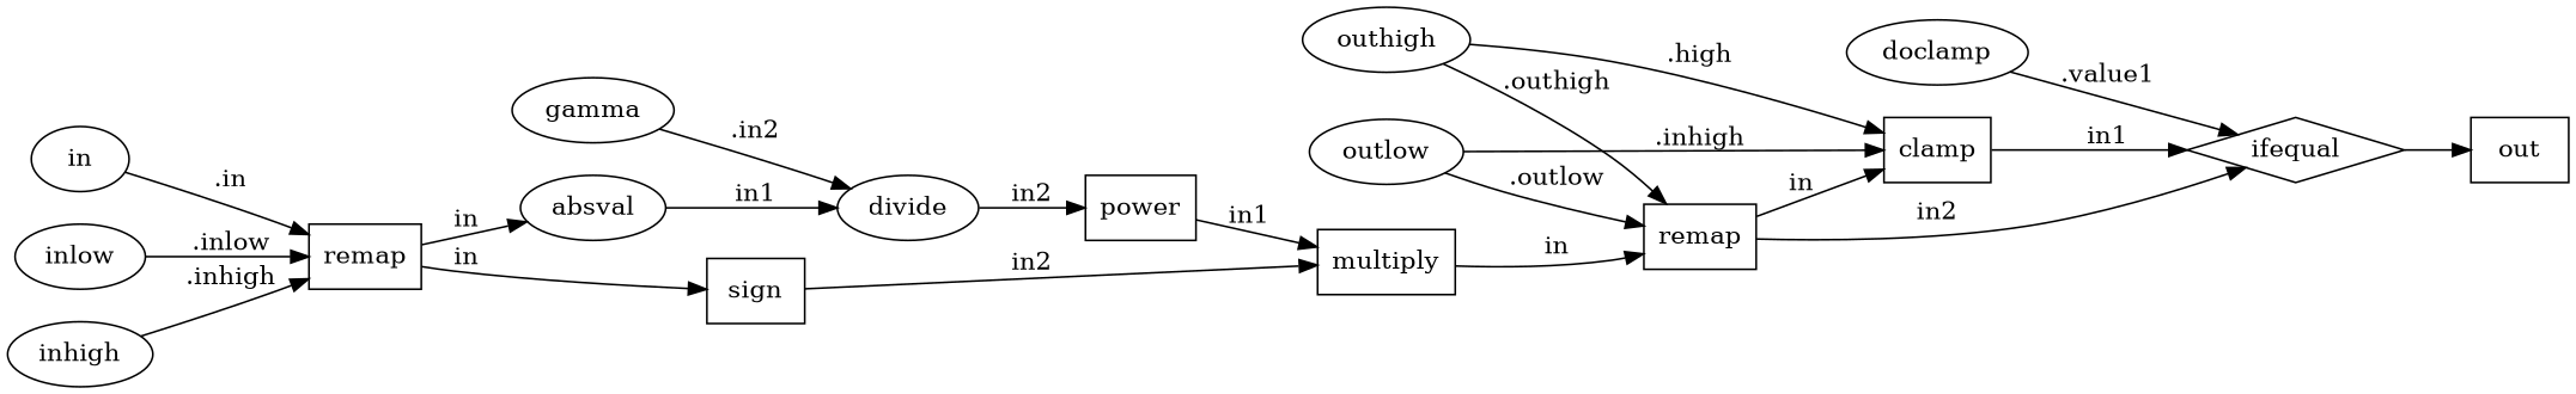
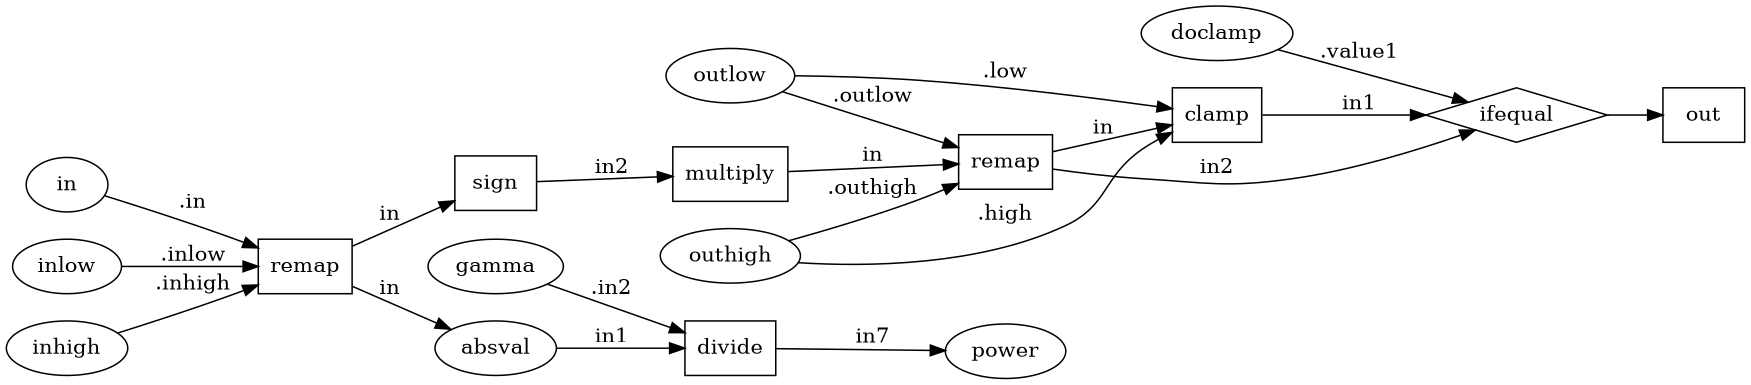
  digraph {
    rankdir=LR
    node [shape=box]
    n1 [label=ifequal shape=diamond]
    n2 [label=out]
    n3 [label=doclamp shape=ellipse]
    n4 [label=clamp]
    n5 [label=outlow shape=ellipse]
    n6 [label=remap]
    n7 [label=outhigh shape=ellipse]
    n8 [label=multiply]
-   n9 [label=power]
+   n9 [label=power shape=ellipse]
    n10 [label=absval shape=ellipse]
-   n11 [label=divide shape=ellipse]
+   n11 [label=divide]
    n12 [label=remap]
    n13 [label=sign]
    n14 [label=in shape=ellipse]
    n15 [label=inlow shape=ellipse]
    n16 [label=inhigh shape=ellipse]
    n17 [label=gamma shape=ellipse]
    n1 -> n2
    n3 -> n1 [label=".value1"]
    n4 -> n1 [label=in1]
-   n5 -> n4 [label=".inhigh"]
+   n5 -> n4 [label=".low"]
    n5 -> n6 [label=".outlow"]
    n6 -> n1 [label=in2]
    n6 -> n4 [label=in]
    n7 -> n4 [label=".high"]
    n7 -> n6 [label=".outhigh"]
    n8 -> n6 [label=in]
-   n9 -> n8 [label=in1]
    n10 -> n11 [label=in1]
-   n11 -> n9 [label=in2]
+   n11 -> n9 [label=in7]
    n12 -> n10 [label=in]
    n12 -> n13 [label=in]
    n13 -> n8 [label=in2]
    n14 -> n12 [label=".in"]
    n15 -> n12 [label=".inlow"]
    n16 -> n12 [label=".inhigh"]
    n17 -> n11 [label=".in2"]
  }
